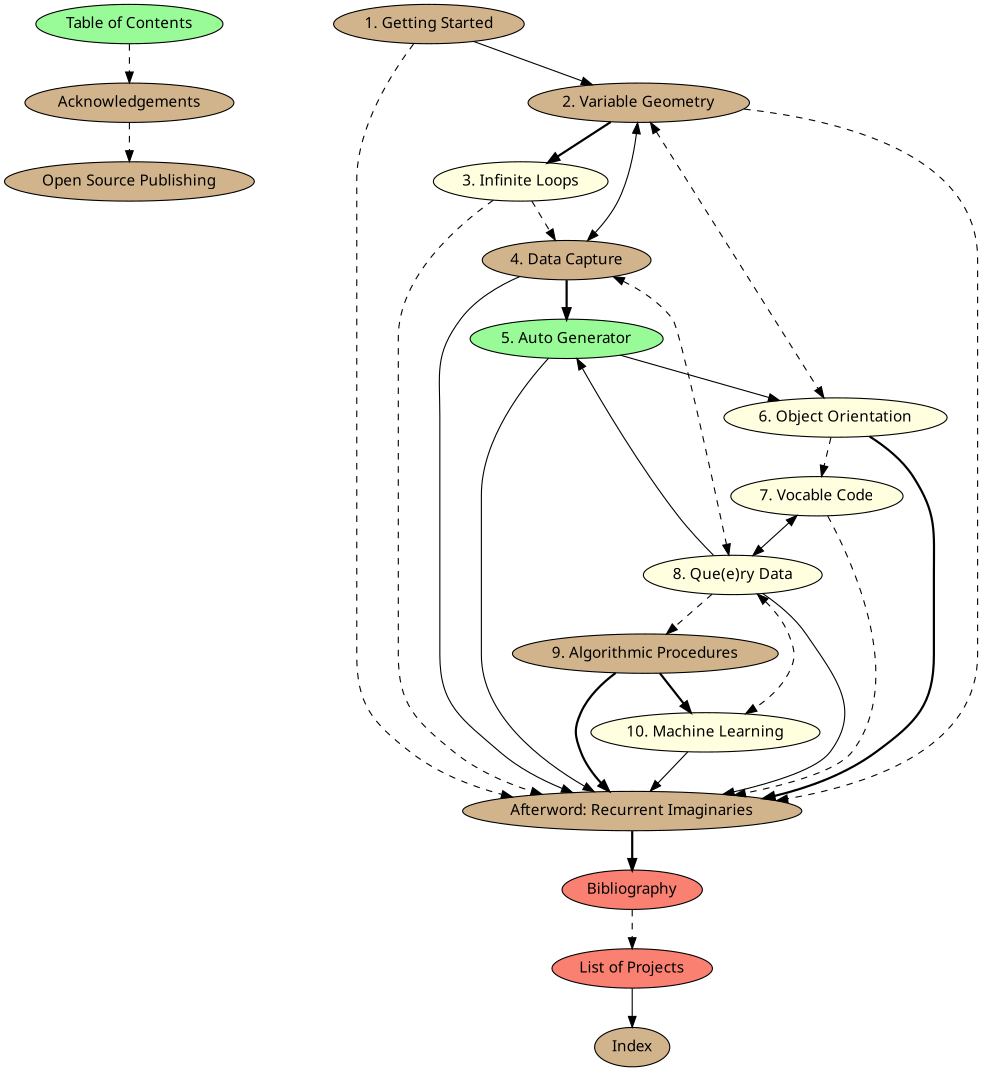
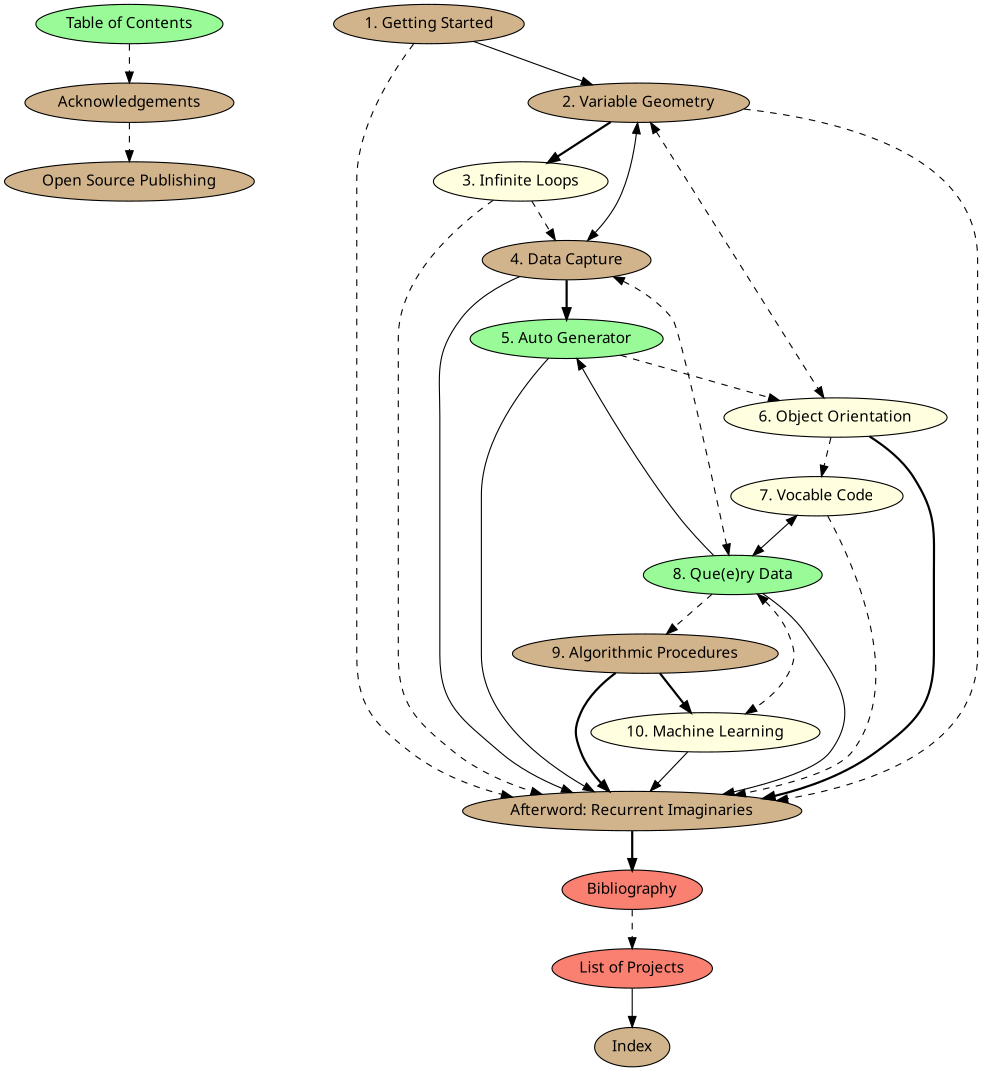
  digraph {
    fontname="Noto Sans"
    node [fillcolor=tan fontname="Noto Sans" style=filled]
    edge [fontname="Noto Sans" style=dashed]
    n1 [fillcolor=palegreen label="Table of Contents"]
    n2 [label=Acknowledgements]
    n3 [label="Open Source Publishing"]
    n4 [label="1. Getting Started"]
    n5 [label="Afterword: Recurrent Imaginaries"]
    n6 [label="2. Variable Geometry"]
    n7 [fillcolor=salmon label=Bibliography]
    n8 [fillcolor=lightyellow label="3. Infinite Loops"]
    n9 [label="4. Data Capture"]
    n10 [fillcolor=lightyellow label="6. Object Orientation"]
    n11 [fillcolor=palegreen label="5. Auto Generator"]
-   n12 [fillcolor=lightyellow label="8. Que(e)ry Data"]
+   n12 [fillcolor=palegreen label="8. Que(e)ry Data"]
    n13 [fillcolor=lightyellow label="7. Vocable Code"]
    n14 [label="9. Algorithmic Procedures"]
    n15 [fillcolor=lightyellow label="10. Machine Learning"]
    n16 [fillcolor=salmon label="List of Projects"]
    n17 [label=Index]
    n1 -> n2
    n2 -> n3
    n4 -> n5
    n4 -> n6 [style=solid]
    n5 -> n7 [style=bold]
    n6 -> n5
    n6 -> n8 [style=bold]
    n6 -> n9 [dir=both style=solid]
    n6 -> n10 [dir=both]
    n7 -> n16
    n8 -> n5
    n8 -> n9
    n9 -> n5 [style=solid]
    n9 -> n11 [style=bold]
    n9 -> n12 [dir=both]
    n10 -> n5 [style=bold]
    n10 -> n13
    n11 -> n5 [style=solid]
-   n11 -> n10 [style=solid]
+   n11 -> n10
    n12 -> n5 [style=solid]
    n12 -> n11 [style=solid]
    n12 -> n14
    n12 -> n15 [dir=both]
    n13 -> n5
    n13 -> n12 [dir=both style=solid]
    n14 -> n5 [style=bold]
    n14 -> n15 [style=bold]
    n15 -> n5 [style=solid]
    n16 -> n17 [style=solid]
  }
